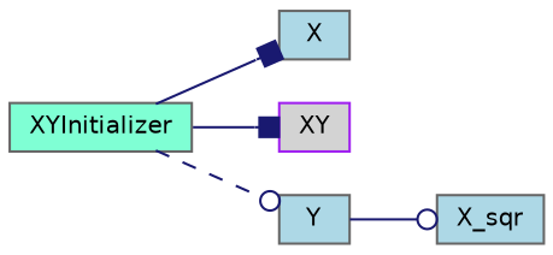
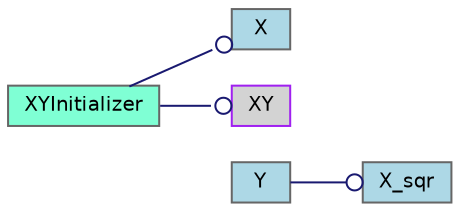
  digraph {
    rankdir=LR
    node [color=gray40 fillcolor=lightblue fontname=Helvetica fontsize=10 shape=record style=filled]
    edge [arrowhead=box color=midnightblue fontname=Helvetica fontsize=10 labelfontname=Helvetica labelfontsize=10 style=solid]
    n1 [fillcolor=aquamarine fontcolor=black height=0.2 label=XYInitializer width=0.4]
    n2 [height=0.2 label=X width=0.4]
    n3 [color=purple fillcolor=lightgrey height=0.2 label=XY width=0.4]
    n4 [height=0.2 label=Y width=0.4]
    n5 [height=0.2 label=X_sqr width=0.4]
-   n1 -> n2
-   n1 -> n3
-   n1 -> n4 [arrowhead=odot style=dashed]
+   n1 -> n2 [arrowhead=odot]
+   n1 -> n3 [arrowhead=odot]
    n4 -> n5 [arrowhead=odot]
  }
